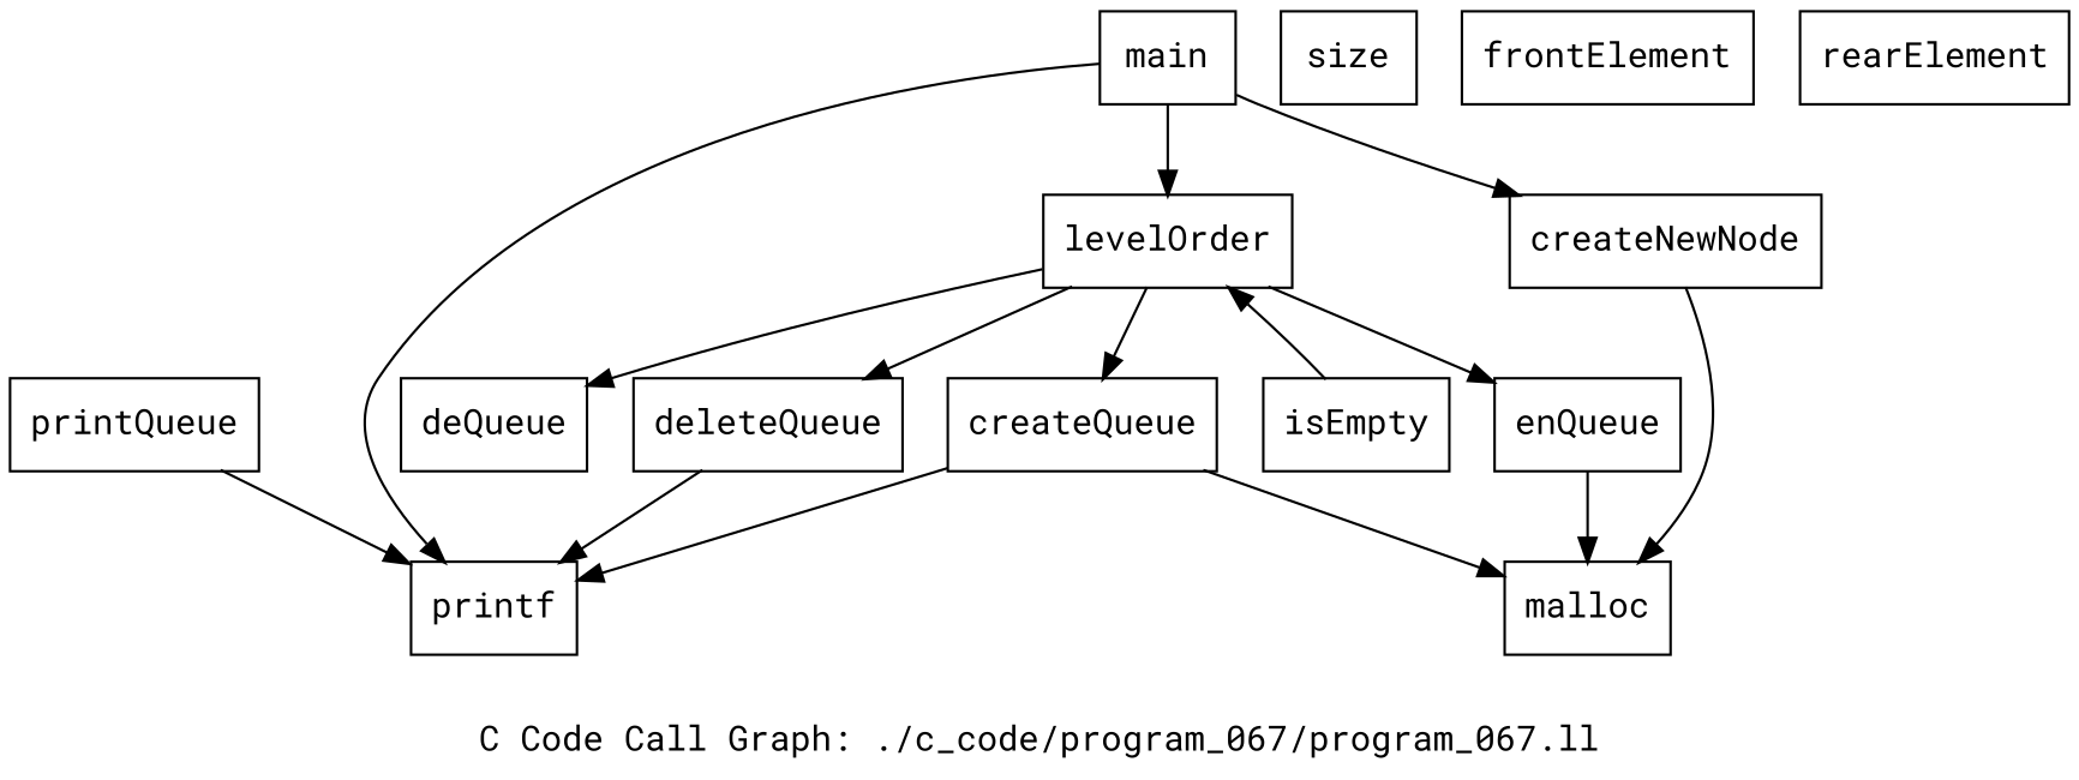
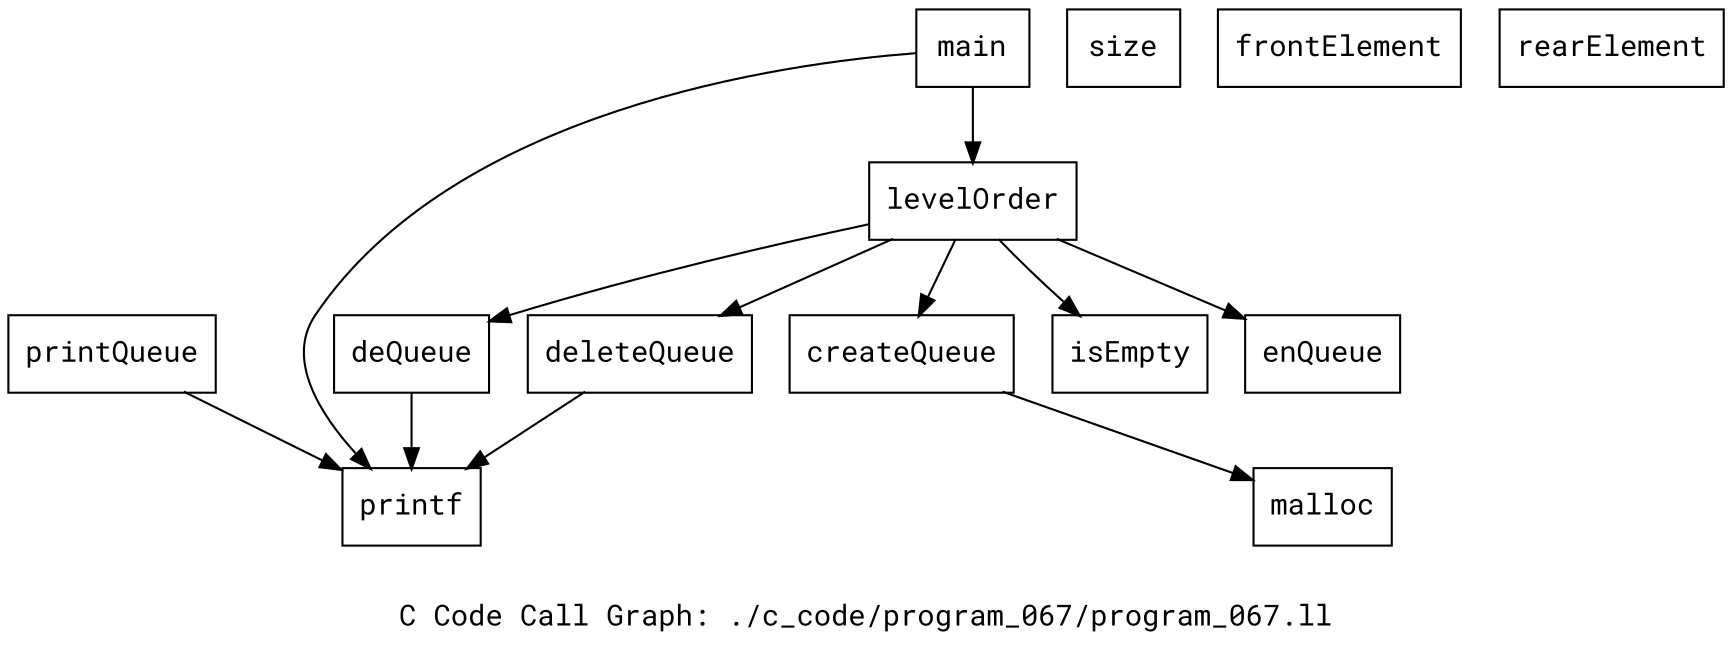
  digraph {
    fontname="Roboto Mono"
    label="C Code Call Graph: ./c_code/program_067/program_067.ll"
    node [fontname="Roboto Mono" shape=record]
    edge [fontname="Roboto Mono"]
    n1 [label="{createQueue}"]
    n2 [label="{malloc}"]
    n3 [label="{size}"]
    n4 [label="{frontElement}"]
    n5 [label="{rearElement}"]
    n6 [label="{isEmpty}"]
    n7 [label="{enQueue}"]
    n8 [label="{deQueue}"]
    n9 [label="{printf}"]
    n10 [label="{printQueue}"]
    n11 [label="{deleteQueue}"]
-   n12 [label="{createNewNode}"]
    n13 [label="{levelOrder}"]
    n14 [label="{main}"]
    n1 -> n2
-   n7 -> n2
-   n1 -> n9
+   n8 -> n9
    n10 -> n9
    n11 -> n9
-   n12 -> n2
    n13 -> n1
-   n6 -> n13
+   n13 -> n6
    n13 -> n7
    n13 -> n8
    n13 -> n11
    n14 -> n9
-   n14 -> n12
    n14 -> n13
  }
